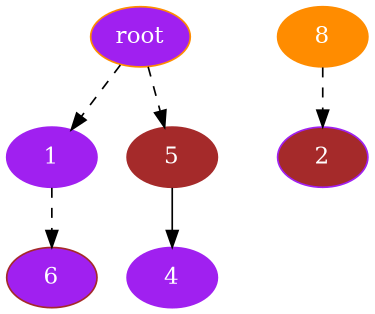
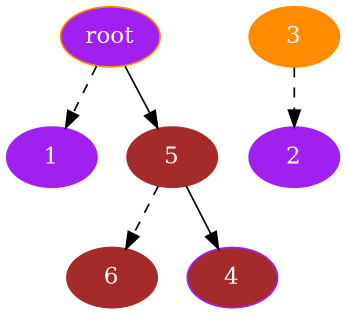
  digraph {
    node [color=purple fontcolor=white style=filled]
    edge [style=dashed]
    root [color=darkorange fillcolor=purple]
    1
    5 [color=brown]
-   6 [color=brown fillcolor=purple]
-   3 [color=darkorange label=8]
-   2 [fillcolor=brown]
-   4
+   6 [color=brown]
+   3 [color=darkorange]
+   2
+   4 [fillcolor=brown]
    root -> 1
-   root -> 5
-   1 -> 6
+   root -> 5 [style=solid]
+   5 -> 6
    5 -> 4 [style=solid]
    3 -> 2
  }
